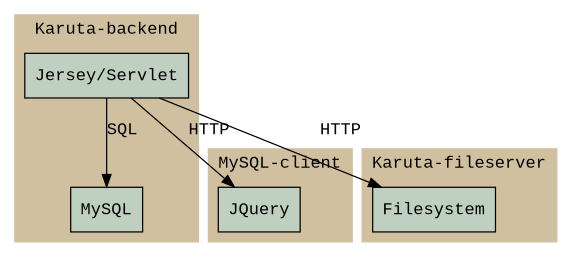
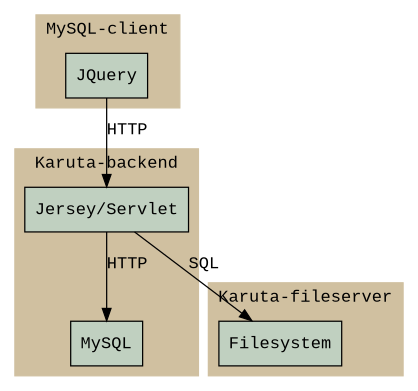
  digraph {
    fontname="Liberation Mono"
    rankdir=TB
    splines=false
    node [fillcolor="#C0D0C0" fontname="Liberation Mono" shape=box style=filled]
    edge [fontname="Liberation Mono"]
    n1 [label=JQuery]
    n2 [label="Jersey/Servlet"]
    n3 [label=MySQL]
    n4 [label=Filesystem]
    subgraph cluster_1 {
      color="#D0C0A0"
      label="MySQL-client"
      style=filled
      n1
    }
    subgraph cluster_2 {
      color="#D0C0A0"
      label="Karuta-backend"
      style=filled
      n2
      n3
    }
    subgraph cluster_3 {
      color="#D0C0A0"
      label="Karuta-fileserver"
      style=filled
      n4
    }
-   n2 -> n1 [label=HTTP]
-   n2 -> n3 [label=SQL]
-   n2 -> n4 [label=HTTP]
+   n1 -> n2 [label=HTTP]
+   n2 -> n3 [label=HTTP]
+   n2 -> n4 [label=SQL]
  }
